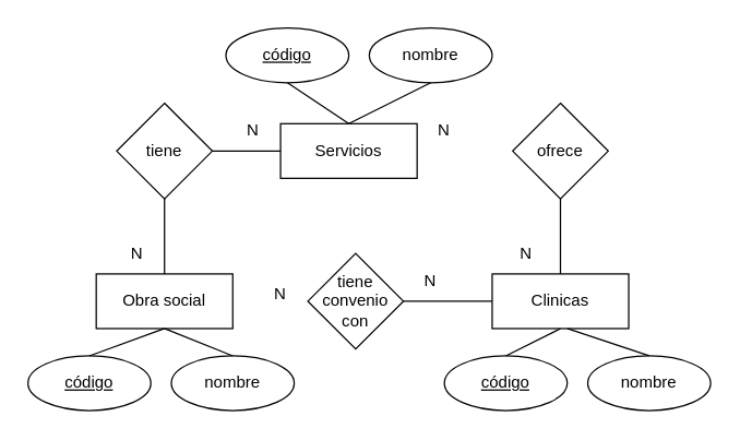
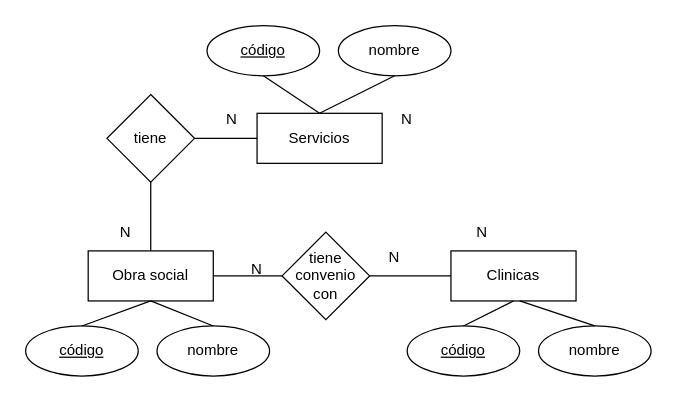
  <mxCell id="0" />
  <mxCell id="1" parent="0" />
  <mxCell id="2" value="Obra social" style="rounded=0;whiteSpace=wrap;html=1;" vertex="1" parent="1"><mxGeometry x="70" y="200" width="100" height="40" as="geometry" /></mxCell>
  <mxCell id="3" value="Servicios" style="rounded=0;whiteSpace=wrap;html=1;" vertex="1" parent="1"><mxGeometry x="205" y="90" width="100" height="40" as="geometry" /></mxCell>
  <mxCell id="4" value="Clinicas" style="rounded=0;whiteSpace=wrap;html=1;" vertex="1" parent="1"><mxGeometry x="360" y="200" width="100" height="40" as="geometry" /></mxCell>
  <mxCell id="5" value="" style="endArrow=none;html=1;rounded=0;fontFamily=Helvetica;fontSize=12;fontColor=default;exitX=0.5;exitY=0;exitDx=0;exitDy=0;entryX=0.5;entryY=1;entryDx=0;entryDy=0;" edge="1" parent="1" source="2" target="6"><mxGeometry width="50" height="50" relative="1" as="geometry"><mxPoint x="265" y="220" as="sourcePoint" /><mxPoint x="85" y="110" as="targetPoint" /></mxGeometry></mxCell>
  <mxCell id="6" value="tiene" style="rhombus;whiteSpace=wrap;html=1;" vertex="1" parent="1"><mxGeometry x="85" y="75" width="70" height="70" as="geometry" /></mxCell>
  <mxCell id="7" value="" style="endArrow=none;html=1;rounded=0;fontFamily=Helvetica;fontSize=12;fontColor=default;entryX=1;entryY=0.5;entryDx=0;entryDy=0;exitX=0;exitY=0.5;exitDx=0;exitDy=0;" edge="1" parent="1" source="3" target="6"><mxGeometry width="50" height="50" relative="1" as="geometry"><mxPoint x="265" y="220" as="sourcePoint" /><mxPoint x="310" y="220" as="targetPoint" /></mxGeometry></mxCell>
  <mxCell id="8" value="N" style="text;html=1;strokeColor=none;fillColor=none;align=center;verticalAlign=middle;whiteSpace=wrap;rounded=0;" vertex="1" parent="1"><mxGeometry x="155" y="80" width="60" height="30" as="geometry" /></mxCell>
- <mxCell id="9" value="ofrece" style="rhombus;whiteSpace=wrap;html=1;" vertex="1" parent="1"><mxGeometry x="375" y="75" width="70" height="70" as="geometry" /></mxCell>
  <mxCell id="10" value="N" style="text;html=1;strokeColor=none;fillColor=none;align=center;verticalAlign=middle;whiteSpace=wrap;rounded=0;" vertex="1" parent="1"><mxGeometry x="295" y="80" width="60" height="30" as="geometry" /></mxCell>
- <mxCell id="11" value="" style="endArrow=none;html=1;rounded=0;fontFamily=Helvetica;fontSize=12;fontColor=default;entryX=0.5;entryY=1;entryDx=0;entryDy=0;exitX=0.5;exitY=0;exitDx=0;exitDy=0;" edge="1" parent="1" source="4" target="9"><mxGeometry width="50" height="50" relative="1" as="geometry"><mxPoint x="265" y="220" as="sourcePoint" /><mxPoint x="310" y="220" as="targetPoint" /></mxGeometry></mxCell>
  <mxCell id="12" value="" style="endArrow=none;html=1;rounded=0;fontFamily=Helvetica;fontSize=12;fontColor=default;entryX=0;entryY=0.5;entryDx=0;entryDy=0;exitX=1;exitY=0.5;exitDx=0;exitDy=0;" edge="1" parent="1" source="13" target="4"><mxGeometry width="50" height="50" relative="1" as="geometry"><mxPoint x="265" y="220" as="sourcePoint" /><mxPoint x="310" y="220" as="targetPoint" /></mxGeometry></mxCell>
  <mxCell id="13" value="tiene convenio con" style="rhombus;whiteSpace=wrap;html=1;" vertex="1" parent="1"><mxGeometry x="225" y="185" width="70" height="70" as="geometry" /></mxCell>
+ <mxCell id="14" value="" style="endArrow=none;html=1;rounded=0;fontFamily=Helvetica;fontSize=12;fontColor=default;entryX=0;entryY=0.5;entryDx=0;entryDy=0;exitX=1;exitY=0.5;exitDx=0;exitDy=0;" edge="1" parent="1" source="2" target="13"><mxGeometry width="50" height="50" relative="1" as="geometry"><mxPoint x="265" y="210" as="sourcePoint" /><mxPoint x="310" y="210" as="targetPoint" /></mxGeometry></mxCell>
  <mxCell id="15" value="N" style="text;html=1;strokeColor=none;fillColor=none;align=center;verticalAlign=middle;whiteSpace=wrap;rounded=0;" vertex="1" parent="1"><mxGeometry x="175" y="200" width="60" height="30" as="geometry" /></mxCell>
  <mxCell id="16" value="N" style="text;html=1;strokeColor=none;fillColor=none;align=center;verticalAlign=middle;whiteSpace=wrap;rounded=0;" vertex="1" parent="1"><mxGeometry x="355" y="170" width="60" height="30" as="geometry" /></mxCell>
  <mxCell id="17" value="N" style="text;html=1;strokeColor=none;fillColor=none;align=center;verticalAlign=middle;whiteSpace=wrap;rounded=0;" vertex="1" parent="1"><mxGeometry x="70" y="170" width="60" height="30" as="geometry" /></mxCell>
  <mxCell id="18" value="&lt;u&gt;código&lt;/u&gt;" style="ellipse;whiteSpace=wrap;html=1;strokeColor=default;fontFamily=Helvetica;fontSize=12;fontColor=default;fillColor=default;" vertex="1" parent="1"><mxGeometry x="165" y="20" width="90" height="40" as="geometry" /></mxCell>
  <mxCell id="19" value="nombre" style="ellipse;whiteSpace=wrap;html=1;strokeColor=default;fontFamily=Helvetica;fontSize=12;fontColor=default;fillColor=default;" vertex="1" parent="1"><mxGeometry x="270" y="20" width="90" height="40" as="geometry" /></mxCell>
  <mxCell id="20" value="&lt;u&gt;código&lt;/u&gt;" style="ellipse;whiteSpace=wrap;html=1;strokeColor=default;fontFamily=Helvetica;fontSize=12;fontColor=default;fillColor=default;" vertex="1" parent="1"><mxGeometry x="20" y="260" width="90" height="40" as="geometry" /></mxCell>
  <mxCell id="21" value="nombre" style="ellipse;whiteSpace=wrap;html=1;strokeColor=default;fontFamily=Helvetica;fontSize=12;fontColor=default;fillColor=default;" vertex="1" parent="1"><mxGeometry x="125" y="260" width="90" height="40" as="geometry" /></mxCell>
  <mxCell id="22" value="&lt;u&gt;código&lt;/u&gt;" style="ellipse;whiteSpace=wrap;html=1;strokeColor=default;fontFamily=Helvetica;fontSize=12;fontColor=default;fillColor=default;" vertex="1" parent="1"><mxGeometry x="325" y="260" width="90" height="40" as="geometry" /></mxCell>
  <mxCell id="23" value="nombre" style="ellipse;whiteSpace=wrap;html=1;strokeColor=default;fontFamily=Helvetica;fontSize=12;fontColor=default;fillColor=default;" vertex="1" parent="1"><mxGeometry x="430" y="260" width="90" height="40" as="geometry" /></mxCell>
  <mxCell id="24" value="" style="endArrow=none;html=1;rounded=0;fontFamily=Helvetica;fontSize=12;fontColor=default;entryX=0.5;entryY=1;entryDx=0;entryDy=0;" edge="1" parent="1" target="19"><mxGeometry width="50" height="50" relative="1" as="geometry"><mxPoint x="255" y="90" as="sourcePoint" /><mxPoint x="275" y="350" as="targetPoint" /></mxGeometry></mxCell>
  <mxCell id="25" value="" style="endArrow=none;html=1;rounded=0;fontFamily=Helvetica;fontSize=12;fontColor=default;exitX=0.5;exitY=0;exitDx=0;exitDy=0;entryX=0.5;entryY=1;entryDx=0;entryDy=0;" edge="1" parent="1" source="3" target="18"><mxGeometry width="50" height="50" relative="1" as="geometry"><mxPoint x="245" y="420" as="sourcePoint" /><mxPoint x="285" y="360" as="targetPoint" /></mxGeometry></mxCell>
  <mxCell id="26" value="" style="endArrow=none;html=1;rounded=0;fontFamily=Helvetica;fontSize=12;fontColor=default;exitX=0.5;exitY=0;exitDx=0;exitDy=0;entryX=0.5;entryY=1;entryDx=0;entryDy=0;" edge="1" parent="1" source="20" target="2"><mxGeometry width="50" height="50" relative="1" as="geometry"><mxPoint x="245" y="420" as="sourcePoint" /><mxPoint x="285" y="360" as="targetPoint" /></mxGeometry></mxCell>
  <mxCell id="27" value="" style="endArrow=none;html=1;rounded=0;fontFamily=Helvetica;fontSize=12;fontColor=default;exitX=0.5;exitY=0;exitDx=0;exitDy=0;entryX=0.5;entryY=1;entryDx=0;entryDy=0;" edge="1" parent="1" source="21" target="2"><mxGeometry width="50" height="50" relative="1" as="geometry"><mxPoint x="255" y="430" as="sourcePoint" /><mxPoint x="295" y="370" as="targetPoint" /></mxGeometry></mxCell>
  <mxCell id="28" value="" style="endArrow=none;html=1;rounded=0;fontFamily=Helvetica;fontSize=12;fontColor=default;exitX=0.5;exitY=0;exitDx=0;exitDy=0;entryX=0.5;entryY=1;entryDx=0;entryDy=0;" edge="1" parent="1" source="22" target="4"><mxGeometry width="50" height="50" relative="1" as="geometry"><mxPoint x="255" y="430" as="sourcePoint" /><mxPoint x="295" y="370" as="targetPoint" /></mxGeometry></mxCell>
  <mxCell id="29" value="" style="endArrow=none;html=1;rounded=0;fontFamily=Helvetica;fontSize=12;fontColor=default;exitX=0.5;exitY=0;exitDx=0;exitDy=0;" edge="1" parent="1" source="23"><mxGeometry width="50" height="50" relative="1" as="geometry"><mxPoint x="265" y="440" as="sourcePoint" /><mxPoint x="415" y="240" as="targetPoint" /></mxGeometry></mxCell>
  <mxCell id="30" value="N" style="text;html=1;strokeColor=none;fillColor=none;align=center;verticalAlign=middle;whiteSpace=wrap;rounded=0;" vertex="1" parent="1"><mxGeometry x="285" y="190" width="60" height="30" as="geometry" /></mxCell>
